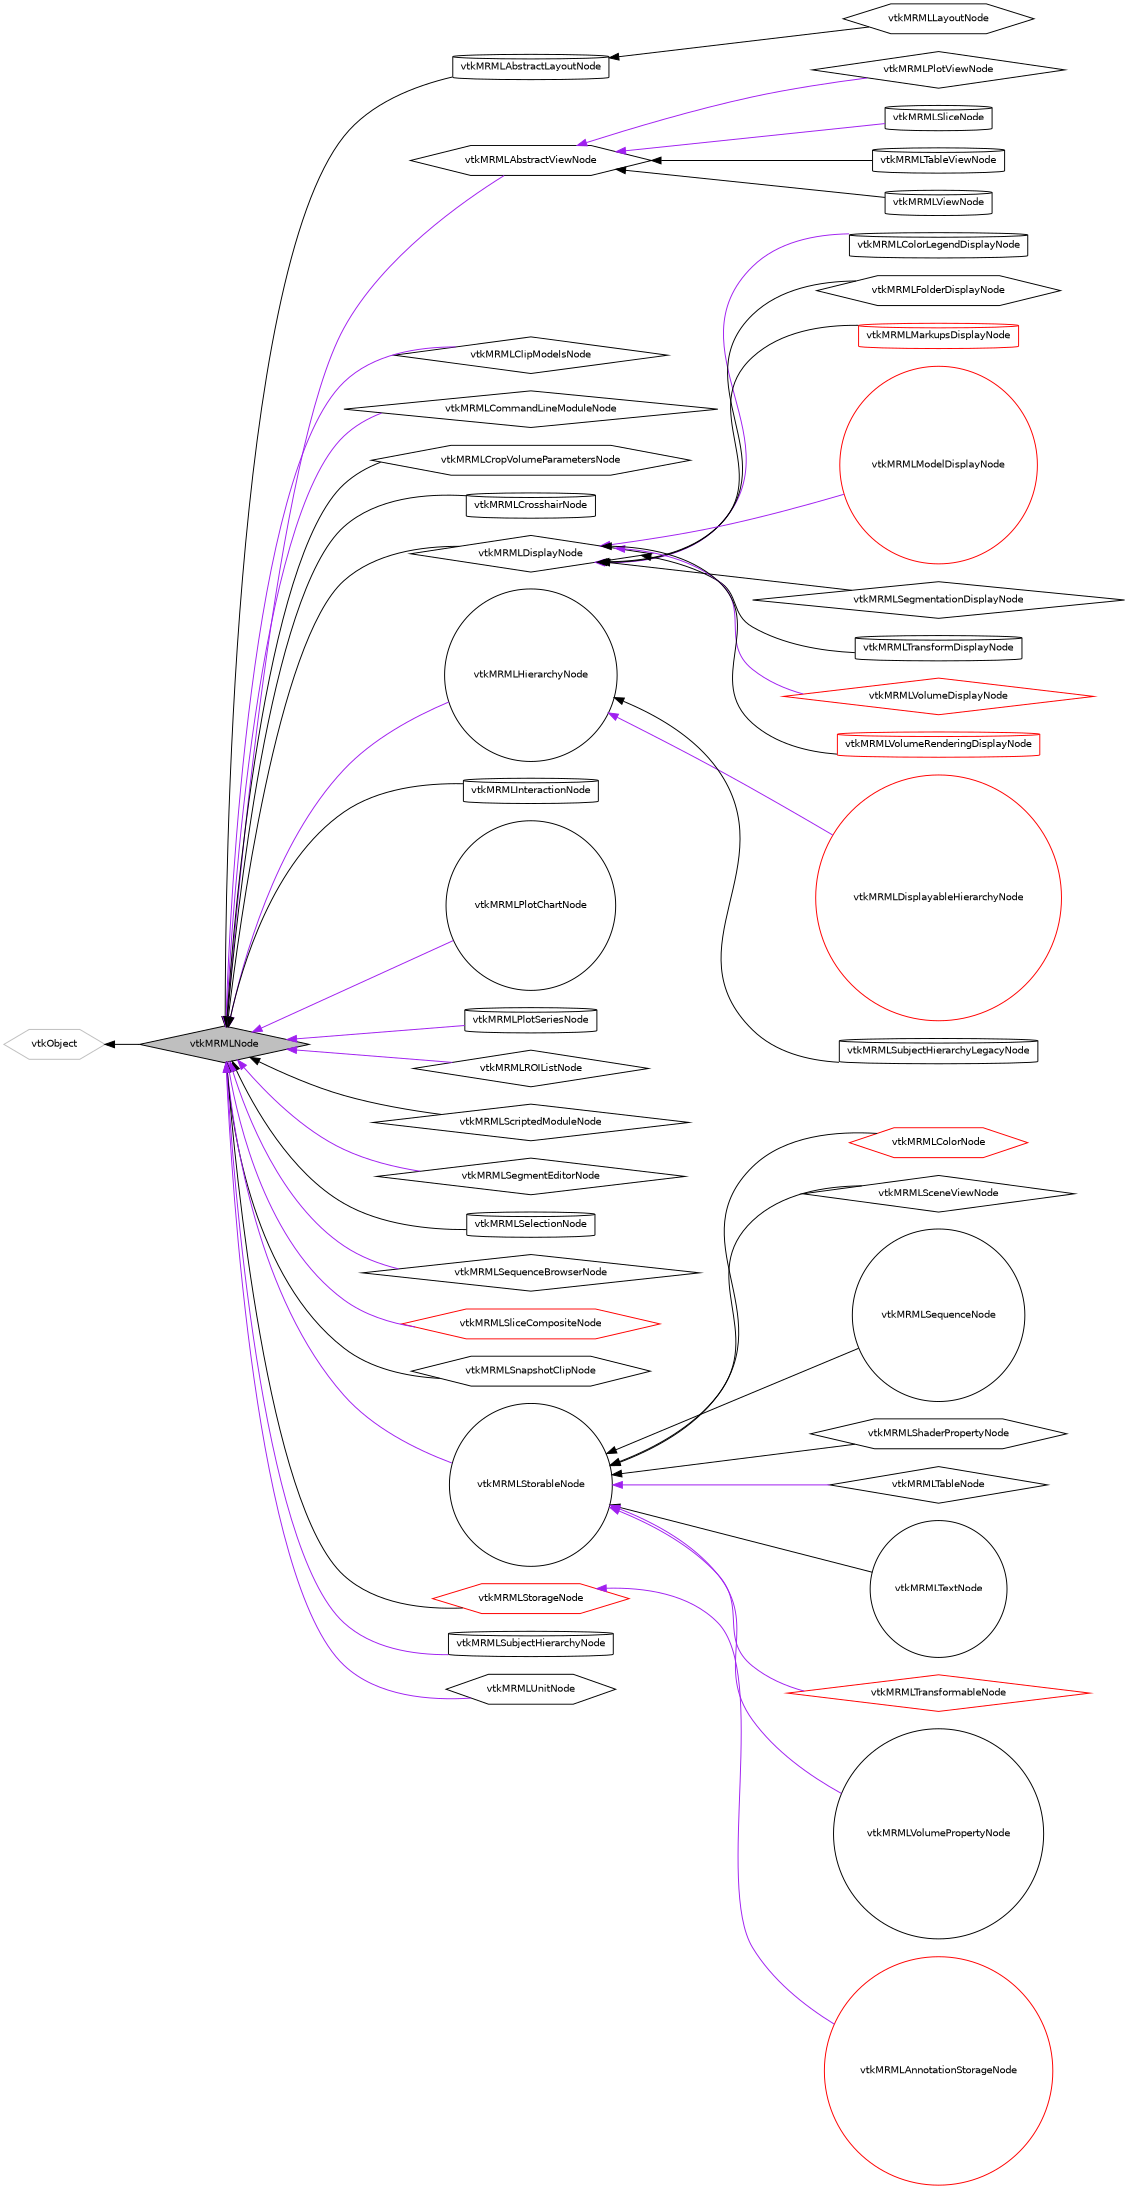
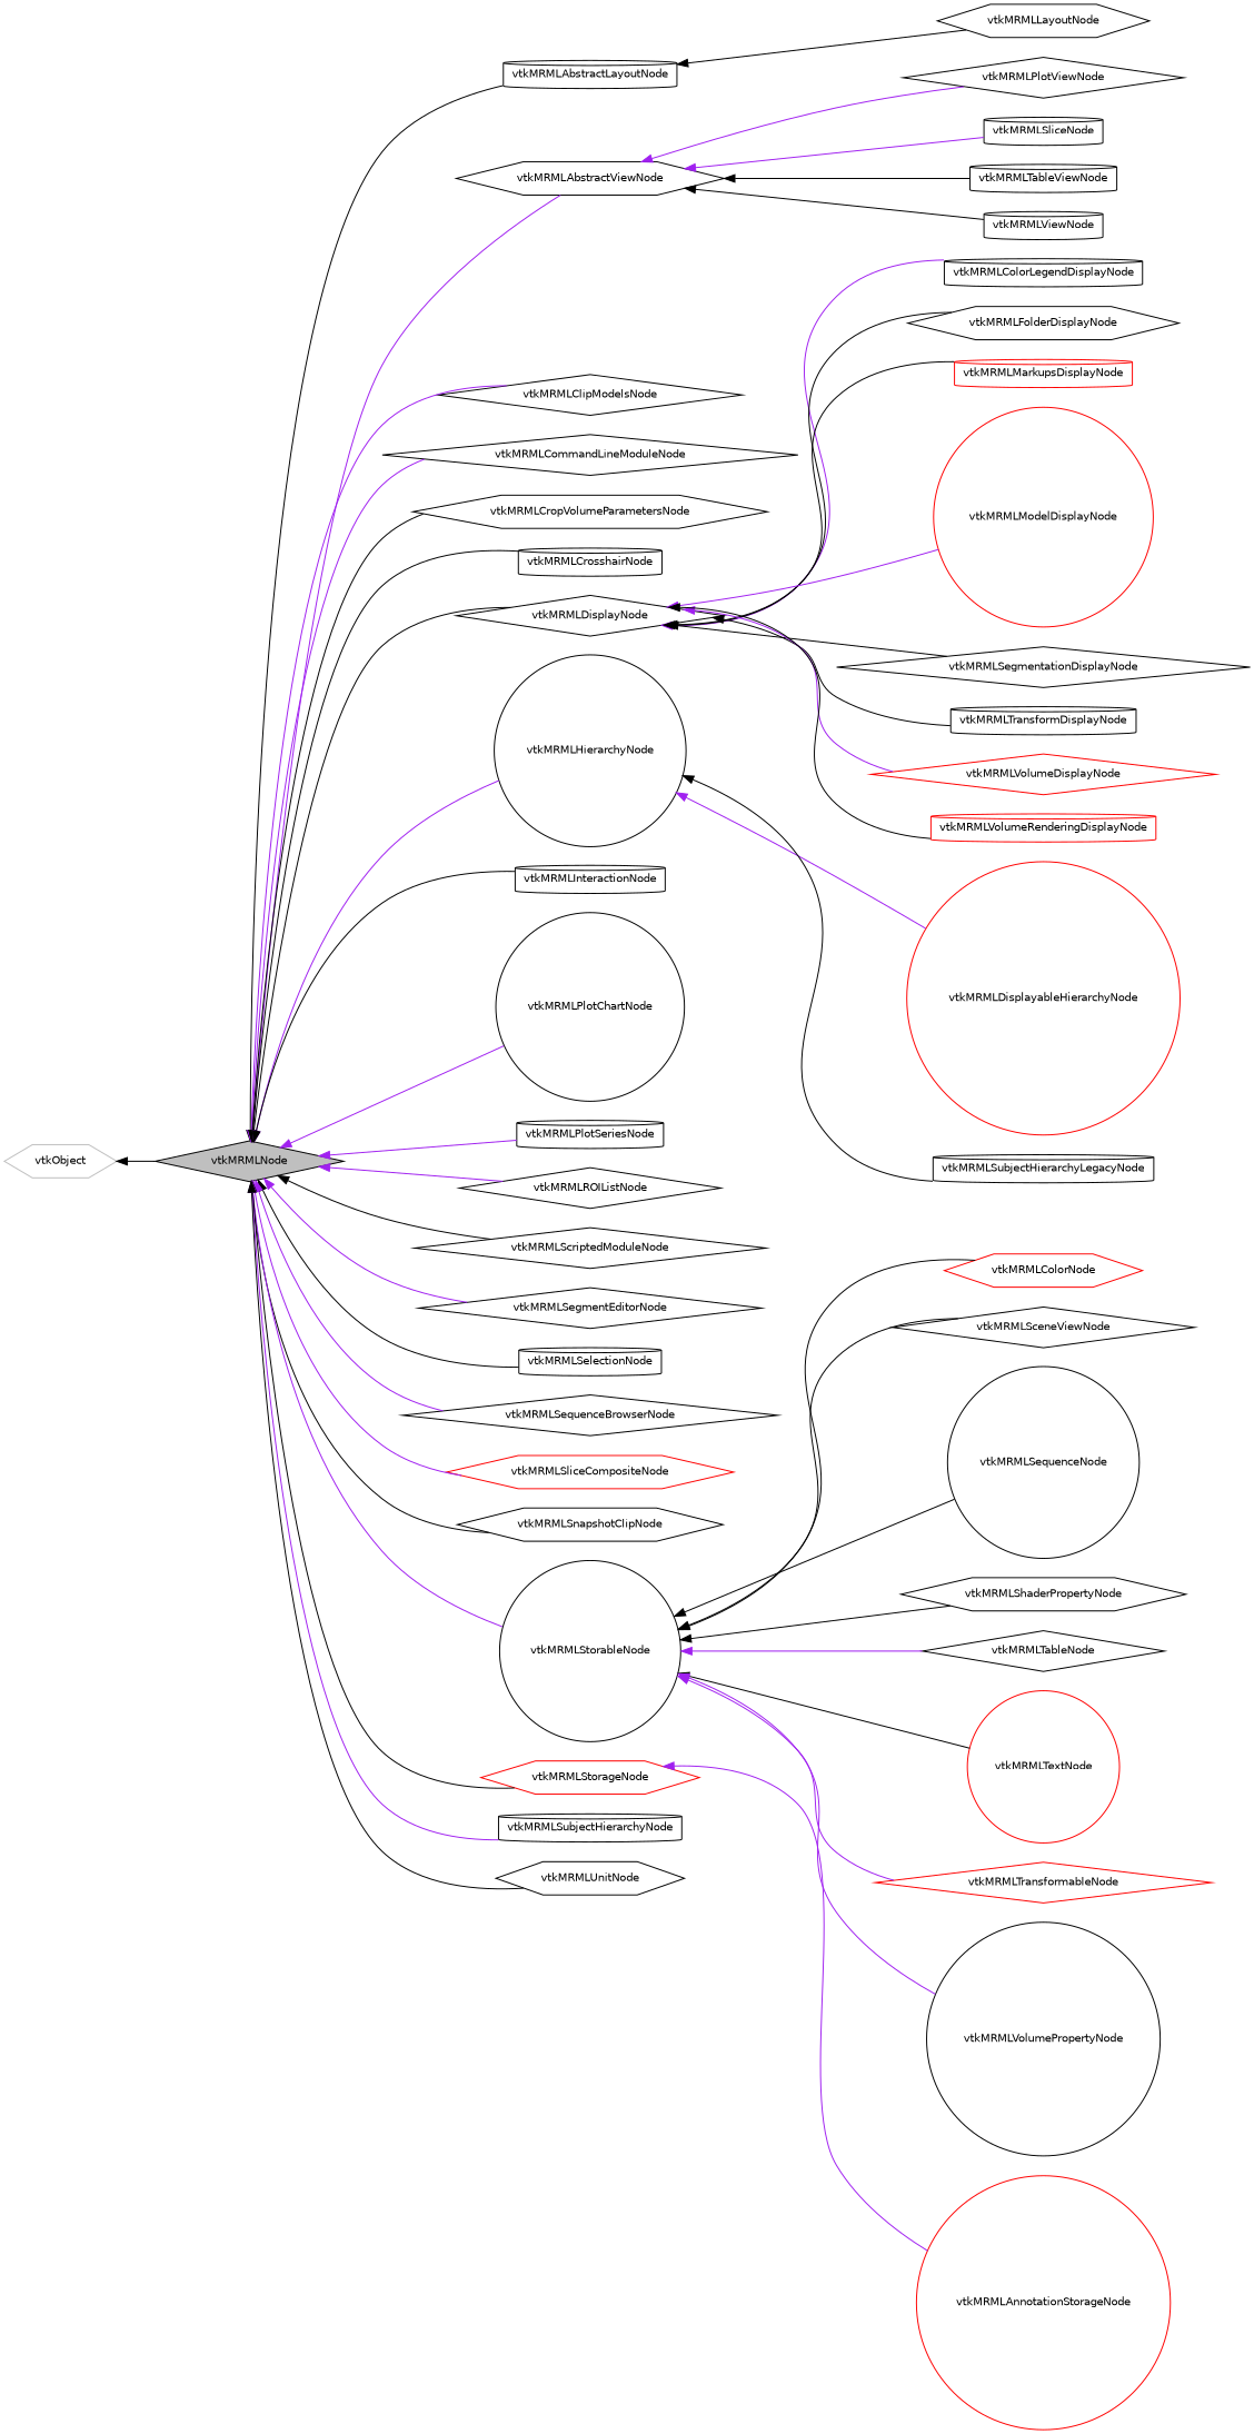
  digraph {
    rankdir=LR
    node [color=black fontname=Helvetica fontsize=10 shape=diamond]
    edge [color=black dir=back fontname=Helvetica fontsize=10 labelfontname=Helvetica labelfontsize=10 style=solid]
    n1 [fillcolor=grey75 fontcolor=black height=0.2 label=vtkMRMLNode style=filled width=0.4]
    n2 [height=0.2 label=vtkMRMLAbstractLayoutNode shape=cylinder width=0.4]
    n3 [height=0.2 label=vtkMRMLAbstractViewNode shape=hexagon width=0.4]
    n4 [height=0.2 label=vtkMRMLClipModelsNode width=0.4]
    n5 [height=0.2 label=vtkMRMLCommandLineModuleNode width=0.4]
    n6 [height=0.2 label=vtkMRMLCropVolumeParametersNode shape=hexagon width=0.4]
    n7 [height=0.2 label=vtkMRMLCrosshairNode shape=cylinder width=0.4]
    n8 [height=0.2 label=vtkMRMLDisplayNode width=0.4]
    n9 [height=0.2 label=vtkMRMLHierarchyNode shape=circle width=0.4]
    n10 [height=0.2 label=vtkMRMLInteractionNode shape=cylinder width=0.4]
    n11 [height=0.2 label=vtkMRMLPlotChartNode shape=circle width=0.4]
    n12 [height=0.2 label=vtkMRMLPlotSeriesNode shape=cylinder width=0.4]
    n13 [height=0.2 label=vtkMRMLROIListNode width=0.4]
    n14 [height=0.2 label=vtkMRMLScriptedModuleNode width=0.4]
    n15 [height=0.2 label=vtkMRMLSegmentEditorNode width=0.4]
    n16 [height=0.2 label=vtkMRMLSelectionNode shape=cylinder width=0.4]
    n17 [height=0.2 label=vtkMRMLSequenceBrowserNode width=0.4]
    n18 [color=red height=0.2 label=vtkMRMLSliceCompositeNode shape=hexagon width=0.4]
    n19 [height=0.2 label=vtkMRMLSnapshotClipNode shape=hexagon width=0.4]
    n20 [height=0.2 label=vtkMRMLStorableNode shape=circle width=0.4]
    n21 [color=red height=0.2 label=vtkMRMLStorageNode shape=hexagon width=0.4]
    n22 [height=0.2 label=vtkMRMLSubjectHierarchyNode shape=cylinder width=0.4]
    n23 [height=0.2 label=vtkMRMLUnitNode shape=hexagon width=0.4]
    n24 [height=0.2 label=vtkMRMLLayoutNode shape=hexagon width=0.4]
    n25 [height=0.2 label=vtkMRMLPlotViewNode width=0.4]
    n26 [height=0.2 label=vtkMRMLSliceNode shape=cylinder width=0.4]
    n27 [height=0.2 label=vtkMRMLTableViewNode shape=cylinder width=0.4]
    n28 [height=0.2 label=vtkMRMLViewNode shape=cylinder width=0.4]
    n29 [height=0.2 label=vtkMRMLColorLegendDisplayNode shape=cylinder width=0.4]
    n30 [height=0.2 label=vtkMRMLFolderDisplayNode shape=hexagon width=0.4]
    n31 [color=red height=0.2 label=vtkMRMLMarkupsDisplayNode shape=cylinder width=0.4]
    n32 [color=red height=0.2 label=vtkMRMLModelDisplayNode shape=circle width=0.4]
    n33 [height=0.2 label=vtkMRMLSegmentationDisplayNode width=0.4]
    n34 [height=0.2 label=vtkMRMLTransformDisplayNode shape=cylinder width=0.4]
    n35 [color=red height=0.2 label=vtkMRMLVolumeDisplayNode width=0.4]
    n36 [color=red height=0.2 label=vtkMRMLVolumeRenderingDisplayNode shape=cylinder width=0.4]
    n37 [color=red height=0.2 label=vtkMRMLDisplayableHierarchyNode shape=circle width=0.4]
    n38 [height=0.2 label=vtkMRMLSubjectHierarchyLegacyNode shape=cylinder width=0.4]
    n39 [color=red height=0.2 label=vtkMRMLColorNode shape=hexagon width=0.4]
    n40 [height=0.2 label=vtkMRMLSceneViewNode width=0.4]
    n41 [height=0.2 label=vtkMRMLSequenceNode shape=circle width=0.4]
    n42 [height=0.2 label=vtkMRMLShaderPropertyNode shape=hexagon width=0.4]
    n43 [height=0.2 label=vtkMRMLTableNode width=0.4]
-   n44 [height=0.2 label=vtkMRMLTextNode shape=circle width=0.4]
+   n44 [color=red height=0.2 label=vtkMRMLTextNode shape=circle width=0.4]
    n45 [color=red height=0.2 label=vtkMRMLTransformableNode width=0.4]
    n46 [height=0.2 label=vtkMRMLVolumePropertyNode shape=circle width=0.4]
    n47 [color=red height=0.2 label=vtkMRMLAnnotationStorageNode shape=circle width=0.4]
    n48 [color=grey75 height=0.2 label=vtkObject shape=hexagon width=0.4]
    n1 -> n2
    n1 -> n3 [color=purple]
    n1 -> n4 [color=purple]
    n1 -> n5 [color=purple]
    n1 -> n6
    n1 -> n7
    n1 -> n8
    n1 -> n9 [color=purple]
    n1 -> n10
    n1 -> n11 [color=purple]
    n1 -> n12 [color=purple]
    n1 -> n13 [color=purple]
    n1 -> n14
    n1 -> n15 [color=purple]
    n1 -> n16
    n1 -> n17 [color=purple]
    n1 -> n18 [color=purple]
    n1 -> n19
    n1 -> n20 [color=purple]
    n1 -> n21
    n1 -> n22 [color=purple]
-   n1 -> n23 [color=purple]
+   n1 -> n23
    n2 -> n24
    n3 -> n25 [color=purple]
    n3 -> n26 [color=purple]
    n3 -> n27
    n3 -> n28
    n8 -> n29 [color=purple]
    n8 -> n30
    n8 -> n31
    n8 -> n32 [color=purple]
    n8 -> n33
    n8 -> n34
    n8 -> n35 [color=purple]
    n8 -> n36
    n9 -> n37 [color=purple]
    n9 -> n38
    n20 -> n39
    n20 -> n40
    n20 -> n41
    n20 -> n42
    n20 -> n43 [color=purple]
    n20 -> n44
    n20 -> n45 [color=purple]
    n20 -> n46 [color=purple]
    n21 -> n47 [color=purple]
    n48 -> n1
  }
